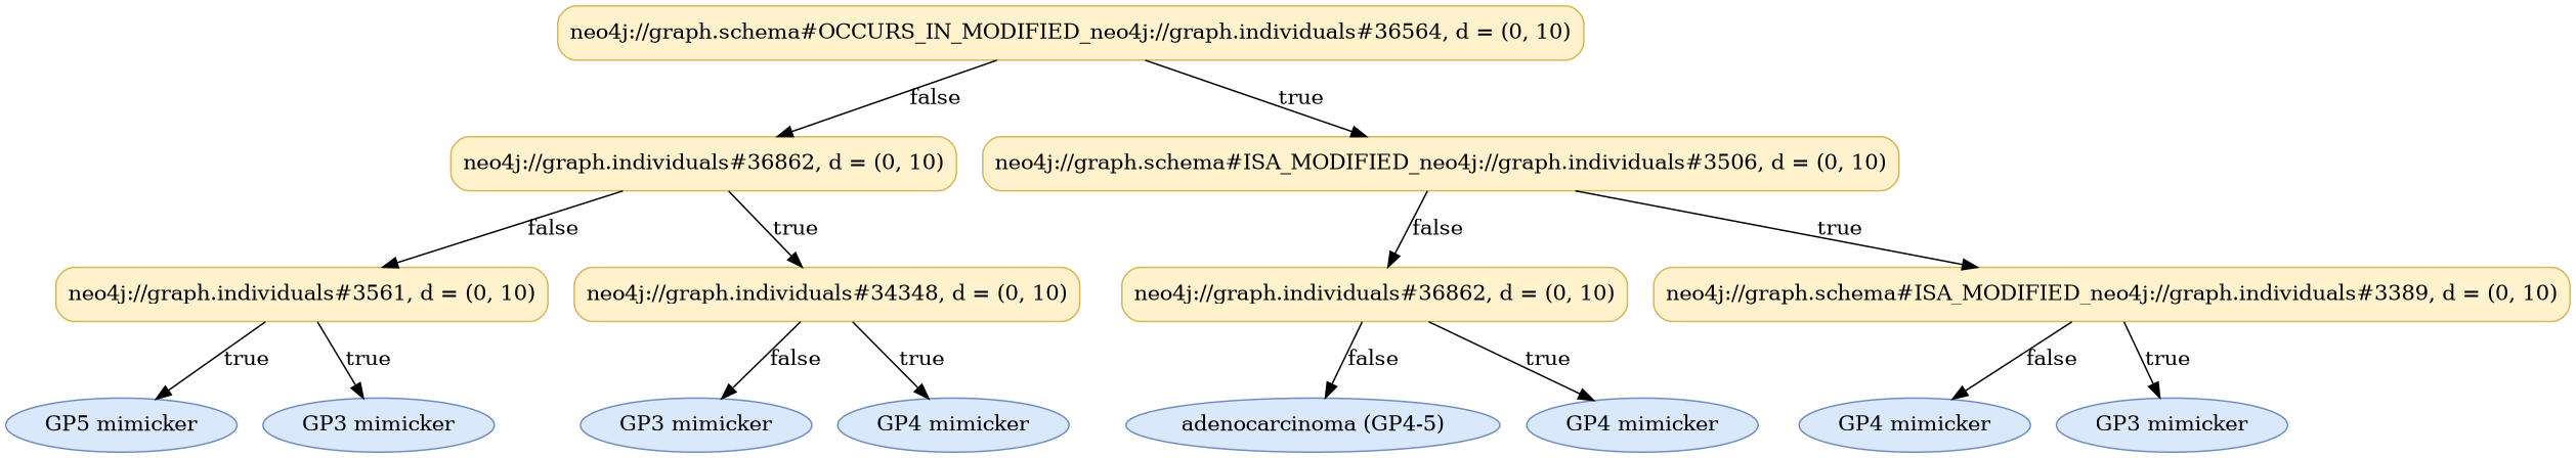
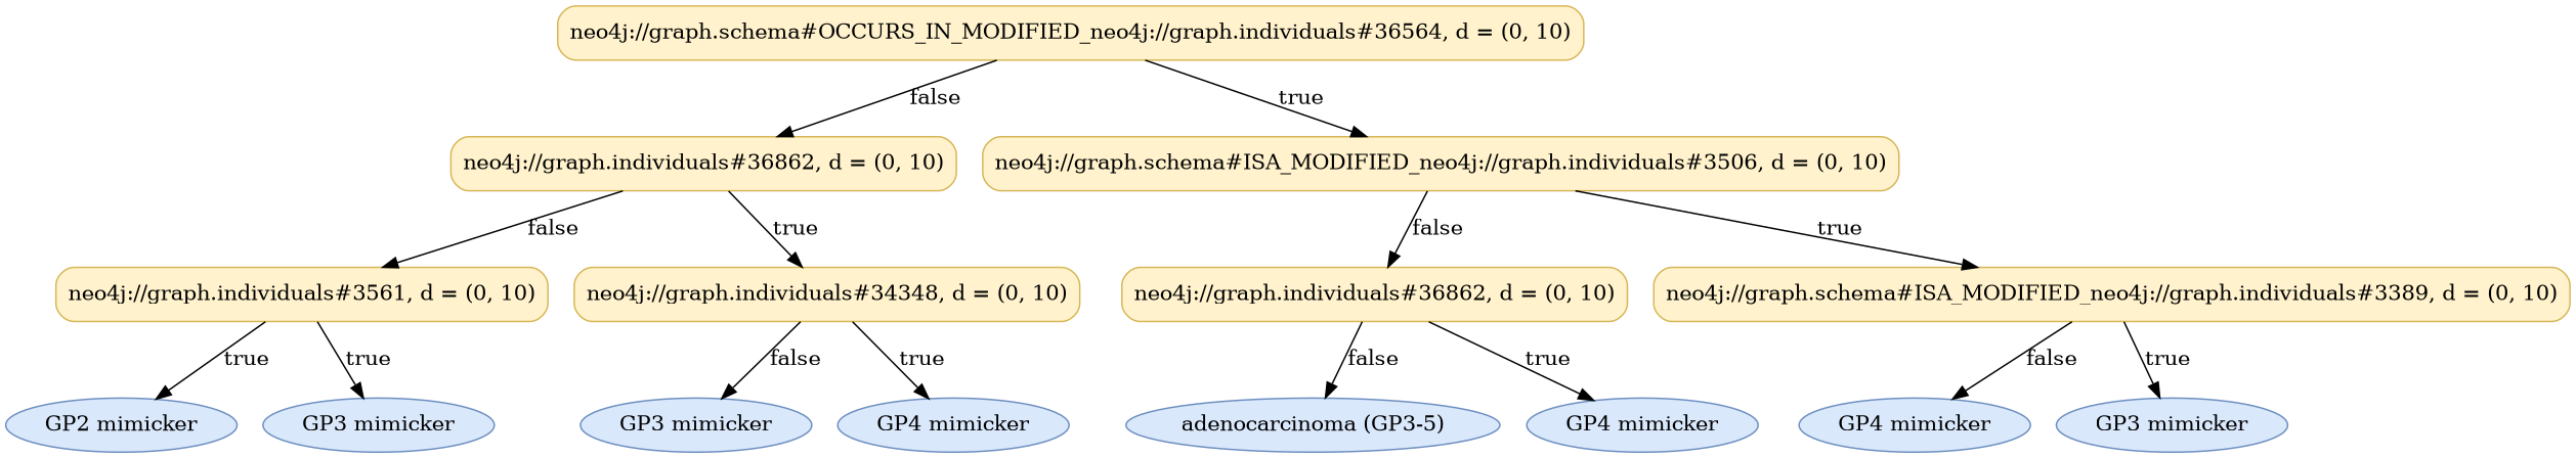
  digraph {
    fontname="Times-Roman"
    node [color="#6C8EBF" fillcolor="#DAE8FC" fontname="Times-Roman" shape=ellipse style="rounded,filled"]
    n1 [color="#D6B656" fillcolor="#FFF2CC" label="neo4j://graph.schema#OCCURS_IN_MODIFIED_neo4j://graph.individuals#36564, d = (0, 10)" shape=box]
    n2 [color="#D6B656" fillcolor="#FFF2CC" label="neo4j://graph.individuals#36862, d = (0, 10)" shape=box]
    n3 [color="#D6B656" fillcolor="#FFF2CC" label="neo4j://graph.schema#ISA_MODIFIED_neo4j://graph.individuals#3506, d = (0, 10)" shape=box]
    n4 [color="#D6B656" fillcolor="#FFF2CC" label="neo4j://graph.individuals#3561, d = (0, 10)" shape=box]
    n5 [color="#D6B656" fillcolor="#FFF2CC" label="neo4j://graph.individuals#34348, d = (0, 10)" shape=box]
    n6 [color="#D6B656" fillcolor="#FFF2CC" label="neo4j://graph.individuals#36862, d = (0, 10)" shape=box]
    n7 [color="#D6B656" fillcolor="#FFF2CC" label="neo4j://graph.schema#ISA_MODIFIED_neo4j://graph.individuals#3389, d = (0, 10)" shape=box]
-   n8 [label="GP5 mimicker"]
+   n8 [label="GP2 mimicker"]
    n9 [label="GP3 mimicker"]
    n10 [label="GP3 mimicker"]
    n11 [label="GP4 mimicker"]
-   n12 [label="adenocarcinoma (GP4-5)"]
+   n12 [label="adenocarcinoma (GP3-5)"]
    n13 [label="GP4 mimicker"]
    n14 [label="GP4 mimicker"]
    n15 [label="GP3 mimicker"]
    n1 -> n2 [label=false]
    n1 -> n3 [label=true]
    n2 -> n4 [label=false]
    n2 -> n5 [label=true]
    n3 -> n6 [label=false]
    n3 -> n7 [label=true]
    n4 -> n8 [label=true]
    n4 -> n9 [label=true]
    n5 -> n10 [label=false]
    n5 -> n11 [label=true]
    n6 -> n12 [label=false]
    n6 -> n13 [label=true]
    n7 -> n14 [label=false]
    n7 -> n15 [label=true]
  }
